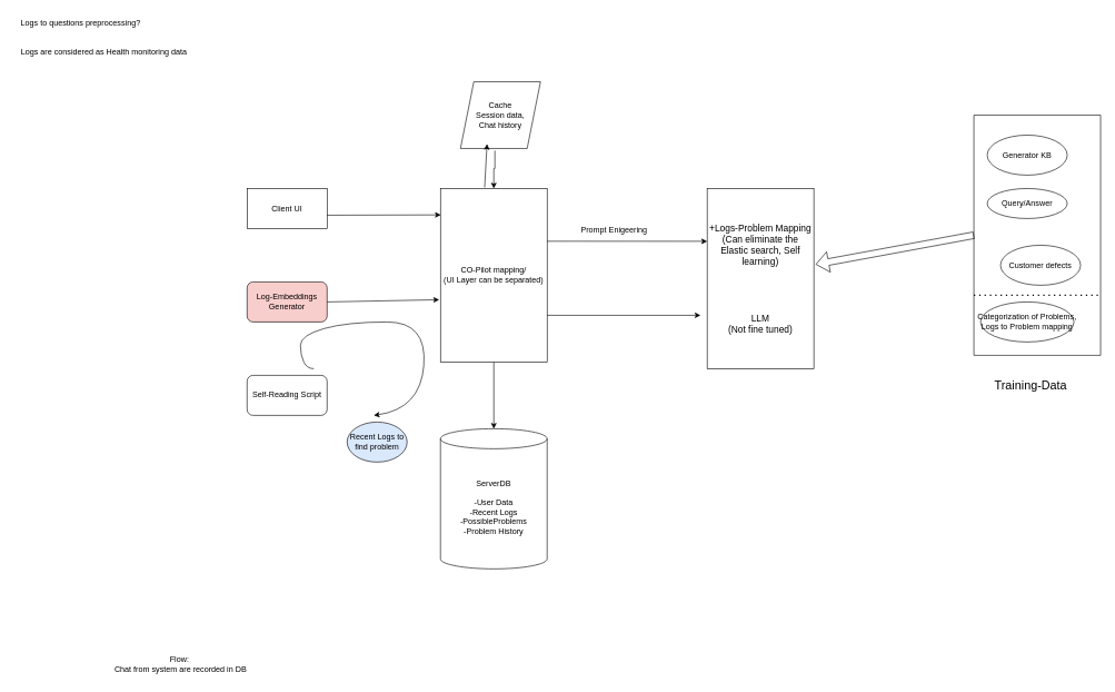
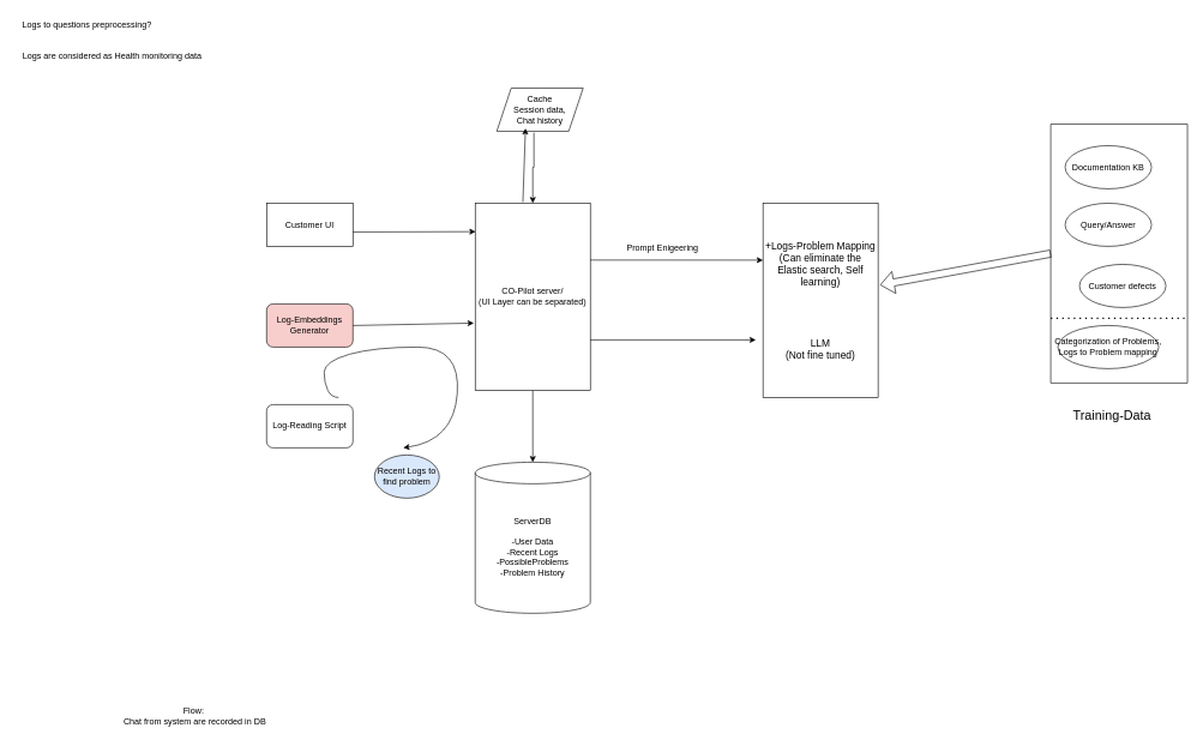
  <mxCell id="0" />
  <mxCell id="1" parent="0" />
- <mxCell id="2" value="Client UI" style="rounded=0;whiteSpace=wrap;html=1;" parent="1" vertex="1"><mxGeometry x="370" y="282" width="120" height="60" as="geometry" /></mxCell>
+ <mxCell id="2" value="Customer UI" style="rounded=0;whiteSpace=wrap;html=1;" parent="1" vertex="1"><mxGeometry x="370" y="282" width="120" height="60" as="geometry" /></mxCell>
  <mxCell id="3" value="" style="edgeStyle=orthogonalEdgeStyle;rounded=0;orthogonalLoop=1;jettySize=auto;html=1;" parent="1" source="4" target="6" edge="1"><mxGeometry relative="1" as="geometry" /></mxCell>
- <mxCell id="4" value="CO-Pilot mapping/&lt;br&gt;(UI Layer can be separated)" style="rounded=0;whiteSpace=wrap;html=1;" parent="1" vertex="1"><mxGeometry x="660" y="282" width="160" height="260" as="geometry" /></mxCell>
- <mxCell id="5" value="Self-Reading Script" style="rounded=1;whiteSpace=wrap;html=1;" parent="1" vertex="1"><mxGeometry x="370" y="562" width="120" height="60" as="geometry" /></mxCell>
+ <mxCell id="4" value="CO-Pilot server/&lt;br&gt;(UI Layer can be separated)" style="rounded=0;whiteSpace=wrap;html=1;" parent="1" vertex="1"><mxGeometry x="660" y="282" width="160" height="260" as="geometry" /></mxCell>
+ <mxCell id="5" value="Log-Reading Script" style="rounded=1;whiteSpace=wrap;html=1;" parent="1" vertex="1"><mxGeometry x="370" y="562" width="120" height="60" as="geometry" /></mxCell>
  <mxCell id="6" value="ServerDB&lt;br&gt;&lt;br&gt;-User Data&lt;br&gt;-Recent Logs&lt;br&gt;-PossibleProblems&lt;br&gt;-Problem History" style="shape=cylinder3;whiteSpace=wrap;html=1;boundedLbl=1;backgroundOutline=1;size=15;" parent="1" vertex="1"><mxGeometry x="660" y="642" width="160" height="210" as="geometry" /></mxCell>
  <mxCell id="7" value="" style="edgeStyle=orthogonalEdgeStyle;rounded=0;orthogonalLoop=1;jettySize=auto;html=1;exitX=0.43;exitY=1.031;exitDx=0;exitDy=0;exitPerimeter=0;" parent="1" source="8" target="4" edge="1"><mxGeometry relative="1" as="geometry" /></mxCell>
- <mxCell id="8" value="Cache&lt;br&gt;Session data,&lt;br&gt;Chat history" style="shape=parallelogram;perimeter=parallelogramPerimeter;whiteSpace=wrap;html=1;fixedSize=1;" parent="1" vertex="1"><mxGeometry x="690" y="122" width="120" height="100" as="geometry" /></mxCell>
+ <mxCell id="8" value="Cache&lt;br&gt;Session data,&lt;br&gt;Chat history" style="shape=parallelogram;perimeter=parallelogramPerimeter;whiteSpace=wrap;html=1;fixedSize=1;" parent="1" vertex="1"><mxGeometry x="690" y="122" width="120" height="60" as="geometry" /></mxCell>
  <mxCell id="9" value="&lt;font style=&quot;font-size: 14px;&quot;&gt;+Logs-Problem Mapping&lt;br&gt;(Can eliminate the Elastic search, Self learning)&lt;br&gt;&lt;br&gt;&lt;br&gt;&lt;br&gt;&lt;br&gt;LLM&lt;br&gt;(Not fine tuned)&lt;/font&gt;" style="rounded=0;whiteSpace=wrap;html=1;" parent="1" vertex="1"><mxGeometry x="1060" y="282" width="160" height="270" as="geometry" /></mxCell>
  <mxCell id="10" value="Log-Embeddings Generator" style="rounded=1;whiteSpace=wrap;html=1;fillColor=#f8cecc;" parent="1" vertex="1"><mxGeometry x="370" y="422" width="120" height="60" as="geometry" /></mxCell>
  <mxCell id="11" value="" style="swimlane;startSize=0;" parent="1" vertex="1"><mxGeometry x="1460" y="172" width="190" height="360" as="geometry" /></mxCell>
  <mxCell id="12" value="Customer defects" style="ellipse;whiteSpace=wrap;html=1;" parent="11" vertex="1"><mxGeometry x="40" y="195" width="120" height="60" as="geometry" /></mxCell>
- <mxCell id="13" value="Query/Answer" style="ellipse;whiteSpace=wrap;html=1;" parent="11" vertex="1"><mxGeometry x="20" y="110" width="120" height="45" as="geometry" /></mxCell>
- <mxCell id="14" value="Generator KB" style="ellipse;whiteSpace=wrap;html=1;" parent="11" vertex="1"><mxGeometry x="20" y="30" width="120" height="60" as="geometry" /></mxCell>
+ <mxCell id="13" value="Query/Answer" style="ellipse;whiteSpace=wrap;html=1;" parent="11" vertex="1"><mxGeometry x="20" y="110" width="120" height="60" as="geometry" /></mxCell>
+ <mxCell id="14" value="Documentation KB" style="ellipse;whiteSpace=wrap;html=1;" parent="11" vertex="1"><mxGeometry x="20" y="30" width="120" height="60" as="geometry" /></mxCell>
  <mxCell id="15" value="&lt;span style=&quot;text-wrap: nowrap;&quot;&gt;Categorization of Problems,&lt;/span&gt;&lt;br style=&quot;text-wrap: nowrap;&quot;&gt;&lt;span style=&quot;text-wrap: nowrap;&quot;&gt;Logs to Problem mapping&lt;/span&gt;" style="ellipse;whiteSpace=wrap;html=1;" parent="11" vertex="1"><mxGeometry x="10" y="280" width="140" height="60" as="geometry" /></mxCell>
  <mxCell id="16" value="" style="endArrow=none;dashed=1;html=1;dashPattern=1 3;strokeWidth=2;rounded=0;entryX=1;entryY=0.75;entryDx=0;entryDy=0;" parent="11" target="11" edge="1"><mxGeometry width="50" height="50" relative="1" as="geometry"><mxPoint y="270" as="sourcePoint" /><mxPoint x="50" y="220" as="targetPoint" /></mxGeometry></mxCell>
  <mxCell id="17" value="&lt;font style=&quot;font-size: 18px;&quot;&gt;Training-Data&lt;/font&gt;" style="text;html=1;align=center;verticalAlign=middle;resizable=0;points=[];autosize=1;strokeColor=none;fillColor=none;" parent="1" vertex="1"><mxGeometry x="1480" y="557" width="130" height="40" as="geometry" /></mxCell>
  <mxCell id="18" value="" style="shape=flexArrow;endArrow=classic;html=1;rounded=0;exitX=0;exitY=0.5;exitDx=0;exitDy=0;entryX=1.017;entryY=0.421;entryDx=0;entryDy=0;entryPerimeter=0;" parent="1" source="11" target="9" edge="1"><mxGeometry width="50" height="50" relative="1" as="geometry"><mxPoint x="860" y="632" as="sourcePoint" /><mxPoint x="910" y="582" as="targetPoint" /></mxGeometry></mxCell>
  <mxCell id="19" value="" style="endArrow=classic;html=1;rounded=0;exitX=0.414;exitY=-0.006;exitDx=0;exitDy=0;exitPerimeter=0;entryX=0.332;entryY=0.933;entryDx=0;entryDy=0;entryPerimeter=0;" parent="1" source="4" target="8" edge="1"><mxGeometry width="50" height="50" relative="1" as="geometry"><mxPoint x="860" y="632" as="sourcePoint" /><mxPoint x="720" y="182" as="targetPoint" /></mxGeometry></mxCell>
  <mxCell id="20" value="" style="endArrow=classic;html=1;rounded=0;" parent="1" edge="1"><mxGeometry width="50" height="50" relative="1" as="geometry"><mxPoint x="820" y="472" as="sourcePoint" /><mxPoint x="1050" y="472" as="targetPoint" /></mxGeometry></mxCell>
  <mxCell id="21" value="" style="endArrow=classic;html=1;rounded=0;entryX=0.003;entryY=0.152;entryDx=0;entryDy=0;entryPerimeter=0;" parent="1" target="4" edge="1"><mxGeometry width="50" height="50" relative="1" as="geometry"><mxPoint x="490" y="322" as="sourcePoint" /><mxPoint x="540" y="272" as="targetPoint" /></mxGeometry></mxCell>
  <mxCell id="22" value="" style="endArrow=classic;html=1;rounded=0;entryX=-0.012;entryY=0.641;entryDx=0;entryDy=0;entryPerimeter=0;" parent="1" target="4" edge="1"><mxGeometry width="50" height="50" relative="1" as="geometry"><mxPoint x="490" y="452" as="sourcePoint" /><mxPoint x="540" y="402" as="targetPoint" /></mxGeometry></mxCell>
  <mxCell id="23" value="" style="curved=1;endArrow=classic;html=1;rounded=0;" parent="1" edge="1"><mxGeometry width="50" height="50" relative="1" as="geometry"><mxPoint x="470" y="552" as="sourcePoint" /><mxPoint x="560" y="622" as="targetPoint" /><Array as="points"><mxPoint x="460" y="552" /><mxPoint x="450" y="532" /><mxPoint x="450" y="502" /><mxPoint x="520" y="482" /><mxPoint x="640" y="482" /><mxPoint x="630" y="612" /></Array></mxGeometry></mxCell>
  <mxCell id="24" value="Logs to questions preprocessing?" style="text;html=1;align=center;verticalAlign=middle;resizable=0;points=[];autosize=1;strokeColor=none;fillColor=none;" parent="1" vertex="1"><mxGeometry x="20" y="20" width="200" height="30" as="geometry" /></mxCell>
  <mxCell id="25" value="" style="endArrow=classic;html=1;rounded=0;exitX=1;exitY=0.304;exitDx=0;exitDy=0;exitPerimeter=0;entryX=0;entryY=0.293;entryDx=0;entryDy=0;entryPerimeter=0;" parent="1" source="4" target="9" edge="1"><mxGeometry width="50" height="50" relative="1" as="geometry"><mxPoint x="840" y="432" as="sourcePoint" /><mxPoint x="890" y="382" as="targetPoint" /></mxGeometry></mxCell>
  <mxCell id="26" value="Prompt Enigeering" style="text;html=1;align=center;verticalAlign=middle;resizable=0;points=[];autosize=1;strokeColor=none;fillColor=none;" parent="1" vertex="1"><mxGeometry x="860" y="330" width="120" height="30" as="geometry" /></mxCell>
  <mxCell id="27" value="Logs are considered as Health monitoring data" style="text;html=1;align=center;verticalAlign=middle;resizable=0;points=[];autosize=1;strokeColor=none;fillColor=none;" parent="1" vertex="1"><mxGeometry x="20" y="62" width="270" height="30" as="geometry" /></mxCell>
  <mxCell id="28" value="Recent Logs to find problem" style="ellipse;whiteSpace=wrap;html=1;fillColor=#dae8fc;" vertex="1" parent="1"><mxGeometry x="520" y="632" width="90" height="60" as="geometry" /></mxCell>
  <mxCell id="29" value="Flow:&amp;nbsp;&lt;br&gt;Chat from system are recorded in DB" style="text;html=1;align=center;verticalAlign=middle;resizable=0;points=[];autosize=1;strokeColor=none;fillColor=none;" vertex="1" parent="1"><mxGeometry x="160" y="975" width="220" height="40" as="geometry" /></mxCell>
